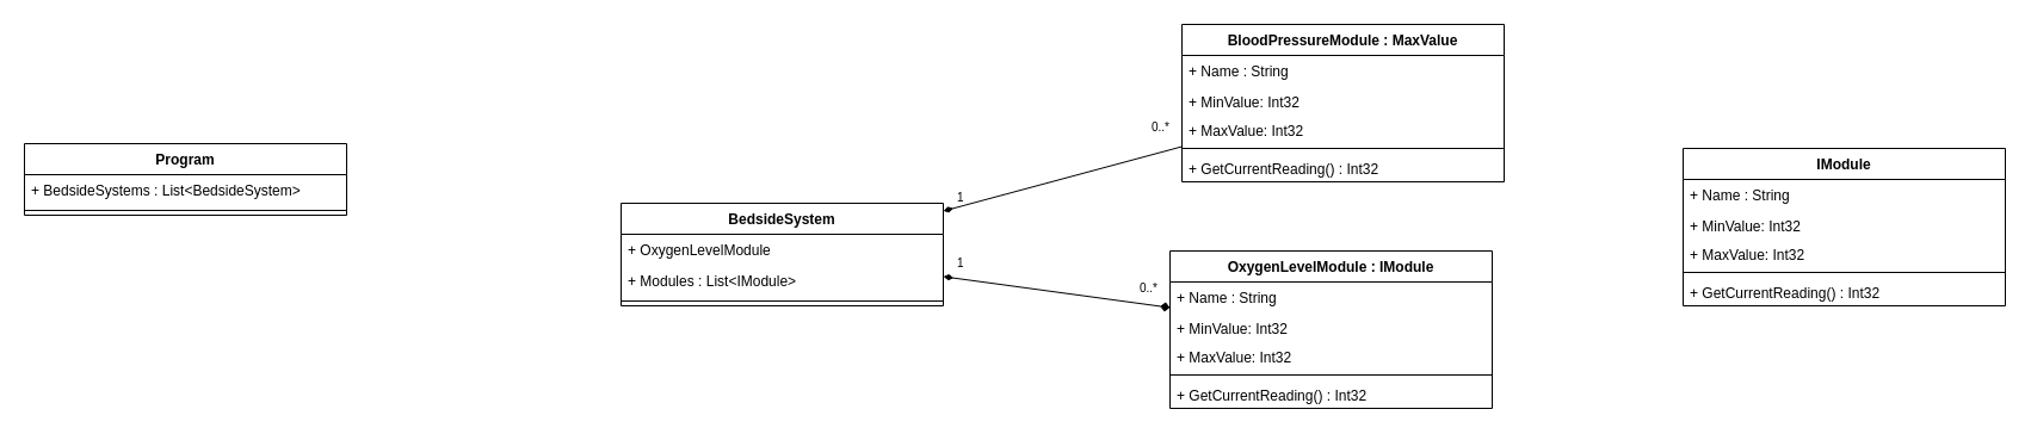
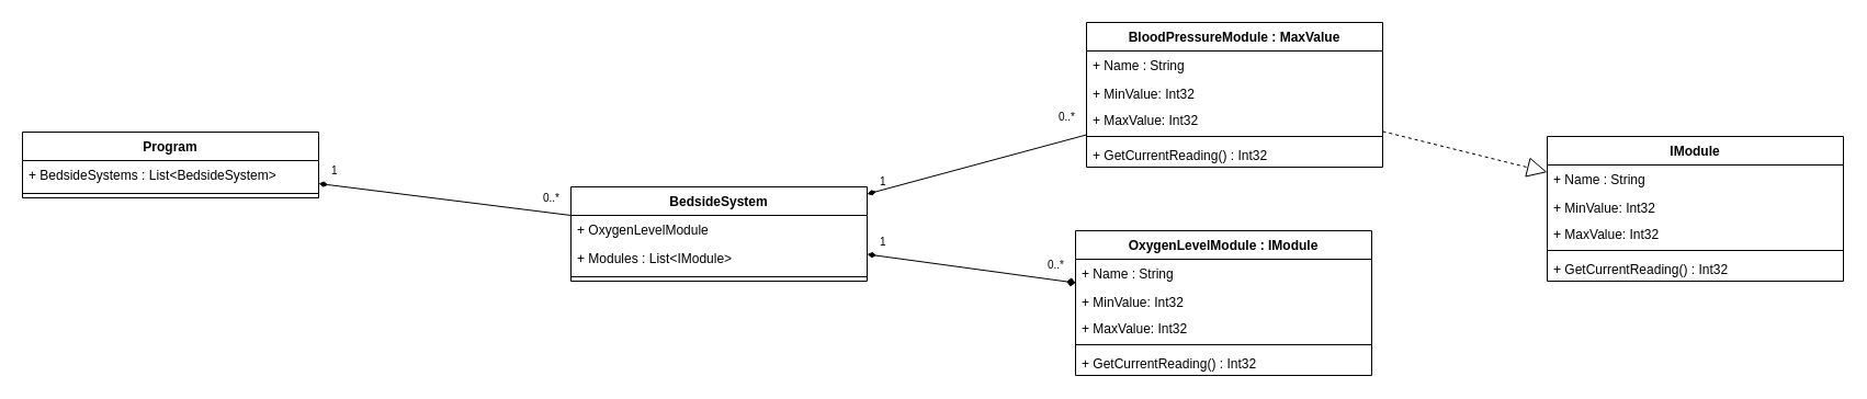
  <mxCell id="0" />
  <mxCell id="1" parent="0" />
  <mxCell id="2" value="BloodPressureModule : MaxValue" style="swimlane;fontStyle=1;align=center;verticalAlign=top;childLayout=stackLayout;horizontal=1;startSize=26;horizontalStack=0;resizeParent=1;resizeParentMax=0;resizeLast=0;collapsible=1;marginBottom=0;" vertex="1" parent="1"><mxGeometry x="990" y="20" width="270" height="132" as="geometry" /></mxCell>
  <mxCell id="3" value="+ Name : String&#10;" style="text;strokeColor=none;fillColor=none;align=left;verticalAlign=top;spacingLeft=4;spacingRight=4;overflow=hidden;rotatable=0;points=[[0,0.5],[1,0.5]];portConstraint=eastwest;" vertex="1" parent="2"><mxGeometry y="26" width="270" height="26" as="geometry" /></mxCell>
  <mxCell id="4" value="+ MinValue: Int32&#10;" style="text;strokeColor=none;fillColor=none;align=left;verticalAlign=top;spacingLeft=4;spacingRight=4;overflow=hidden;rotatable=0;points=[[0,0.5],[1,0.5]];portConstraint=eastwest;" vertex="1" parent="2"><mxGeometry y="52" width="270" height="24" as="geometry" /></mxCell>
  <mxCell id="5" value="+ MaxValue: Int32&#10;" style="text;strokeColor=none;fillColor=none;align=left;verticalAlign=top;spacingLeft=4;spacingRight=4;overflow=hidden;rotatable=0;points=[[0,0.5],[1,0.5]];portConstraint=eastwest;" vertex="1" parent="2"><mxGeometry y="76" width="270" height="24" as="geometry" /></mxCell>
  <mxCell id="6" value="" style="line;strokeWidth=1;fillColor=none;align=left;verticalAlign=middle;spacingTop=-1;spacingLeft=3;spacingRight=3;rotatable=0;labelPosition=right;points=[];portConstraint=eastwest;" vertex="1" parent="2"><mxGeometry y="100" width="270" height="8" as="geometry" /></mxCell>
  <mxCell id="7" value="+ GetCurrentReading() : Int32" style="text;strokeColor=none;fillColor=none;align=left;verticalAlign=top;spacingLeft=4;spacingRight=4;overflow=hidden;rotatable=0;points=[[0,0.5],[1,0.5]];portConstraint=eastwest;" vertex="1" parent="2"><mxGeometry y="108" width="270" height="24" as="geometry" /></mxCell>
  <mxCell id="8" value="BedsideSystem" style="swimlane;fontStyle=1;align=center;verticalAlign=top;childLayout=stackLayout;horizontal=1;startSize=26;horizontalStack=0;resizeParent=1;resizeParentMax=0;resizeLast=0;collapsible=1;marginBottom=0;" vertex="1" parent="1"><mxGeometry x="520" y="170" width="270" height="86" as="geometry" /></mxCell>
  <mxCell id="9" value="+ OxygenLevelModule" style="text;strokeColor=none;fillColor=none;align=left;verticalAlign=top;spacingLeft=4;spacingRight=4;overflow=hidden;rotatable=0;points=[[0,0.5],[1,0.5]];portConstraint=eastwest;" vertex="1" parent="8"><mxGeometry y="26" width="270" height="26" as="geometry" /></mxCell>
  <mxCell id="10" value="+ Modules : List&lt;IModule&gt;&#10;" style="text;strokeColor=none;fillColor=none;align=left;verticalAlign=top;spacingLeft=4;spacingRight=4;overflow=hidden;rotatable=0;points=[[0,0.5],[1,0.5]];portConstraint=eastwest;" vertex="1" parent="8"><mxGeometry y="52" width="270" height="26" as="geometry" /></mxCell>
  <mxCell id="11" value="" style="line;strokeWidth=1;fillColor=none;align=left;verticalAlign=middle;spacingTop=-1;spacingLeft=3;spacingRight=3;rotatable=0;labelPosition=right;points=[];portConstraint=eastwest;" vertex="1" parent="8"><mxGeometry y="78" width="270" height="8" as="geometry" /></mxCell>
  <mxCell id="12" value="Program" style="swimlane;fontStyle=1;align=center;verticalAlign=top;childLayout=stackLayout;horizontal=1;startSize=26;horizontalStack=0;resizeParent=1;resizeParentMax=0;resizeLast=0;collapsible=1;marginBottom=0;" vertex="1" parent="1"><mxGeometry x="20" y="120" width="270" height="60" as="geometry" /></mxCell>
  <mxCell id="13" value="+ BedsideSystems : List&lt;BedsideSystem&gt;&#10;" style="text;strokeColor=none;fillColor=none;align=left;verticalAlign=top;spacingLeft=4;spacingRight=4;overflow=hidden;rotatable=0;points=[[0,0.5],[1,0.5]];portConstraint=eastwest;" vertex="1" parent="12"><mxGeometry y="26" width="270" height="26" as="geometry" /></mxCell>
  <mxCell id="14" value="" style="line;strokeWidth=1;fillColor=none;align=left;verticalAlign=middle;spacingTop=-1;spacingLeft=3;spacingRight=3;rotatable=0;labelPosition=right;points=[];portConstraint=eastwest;" vertex="1" parent="12"><mxGeometry y="52" width="270" height="8" as="geometry" /></mxCell>
+ <mxCell id="15" value="" style="endArrow=none;html=1;startArrow=diamondThin;startFill=1;" edge="1" parent="1" source="12" target="8"><mxGeometry relative="1" as="geometry"><mxPoint x="310" y="270" as="sourcePoint" /><mxPoint x="470" y="270" as="targetPoint" /></mxGeometry></mxCell>
+ <mxCell id="16" value="1" style="resizable=0;html=1;align=left;verticalAlign=bottom;labelBackgroundColor=#ffffff;fontSize=10;" connectable="0" vertex="1" parent="15"><mxGeometry x="-1" relative="1" as="geometry"><mxPoint x="9.8" y="-3.71" as="offset" /></mxGeometry></mxCell>
+ <mxCell id="17" value="0..*" style="resizable=0;html=1;align=right;verticalAlign=bottom;labelBackgroundColor=#ffffff;fontSize=10;" connectable="0" vertex="1" parent="15"><mxGeometry x="1" relative="1" as="geometry"><mxPoint x="-9.88" y="-8.28" as="offset" /></mxGeometry></mxCell>
  <mxCell id="18" value="" style="endArrow=none;html=1;startArrow=diamondThin;startFill=1;" edge="1" parent="1" source="8" target="2"><mxGeometry relative="1" as="geometry"><mxPoint x="920" y="240" as="sourcePoint" /><mxPoint x="1150" y="268.98" as="targetPoint" /></mxGeometry></mxCell>
  <mxCell id="19" value="1" style="resizable=0;html=1;align=left;verticalAlign=bottom;labelBackgroundColor=#ffffff;fontSize=10;" connectable="0" vertex="1" parent="18"><mxGeometry x="-1" relative="1" as="geometry"><mxPoint x="9.8" y="-3.71" as="offset" /></mxGeometry></mxCell>
  <mxCell id="20" value="0..*" style="resizable=0;html=1;align=right;verticalAlign=bottom;labelBackgroundColor=#ffffff;fontSize=10;" connectable="0" vertex="1" parent="18"><mxGeometry x="1" relative="1" as="geometry"><mxPoint x="-9.88" y="-8.28" as="offset" /></mxGeometry></mxCell>
  <mxCell id="21" value="IModule" style="swimlane;fontStyle=1;align=center;verticalAlign=top;childLayout=stackLayout;horizontal=1;startSize=26;horizontalStack=0;resizeParent=1;resizeParentMax=0;resizeLast=0;collapsible=1;marginBottom=0;" vertex="1" parent="1"><mxGeometry x="1410" y="124" width="270" height="132" as="geometry" /></mxCell>
  <mxCell id="22" value="+ Name : String&#10;" style="text;strokeColor=none;fillColor=none;align=left;verticalAlign=top;spacingLeft=4;spacingRight=4;overflow=hidden;rotatable=0;points=[[0,0.5],[1,0.5]];portConstraint=eastwest;" vertex="1" parent="21"><mxGeometry y="26" width="270" height="26" as="geometry" /></mxCell>
  <mxCell id="23" value="+ MinValue: Int32&#10;" style="text;strokeColor=none;fillColor=none;align=left;verticalAlign=top;spacingLeft=4;spacingRight=4;overflow=hidden;rotatable=0;points=[[0,0.5],[1,0.5]];portConstraint=eastwest;" vertex="1" parent="21"><mxGeometry y="52" width="270" height="24" as="geometry" /></mxCell>
  <mxCell id="24" value="+ MaxValue: Int32&#10;" style="text;strokeColor=none;fillColor=none;align=left;verticalAlign=top;spacingLeft=4;spacingRight=4;overflow=hidden;rotatable=0;points=[[0,0.5],[1,0.5]];portConstraint=eastwest;" vertex="1" parent="21"><mxGeometry y="76" width="270" height="24" as="geometry" /></mxCell>
  <mxCell id="25" value="" style="line;strokeWidth=1;fillColor=none;align=left;verticalAlign=middle;spacingTop=-1;spacingLeft=3;spacingRight=3;rotatable=0;labelPosition=right;points=[];portConstraint=eastwest;" vertex="1" parent="21"><mxGeometry y="100" width="270" height="8" as="geometry" /></mxCell>
  <mxCell id="26" value="+ GetCurrentReading() : Int32" style="text;strokeColor=none;fillColor=none;align=left;verticalAlign=top;spacingLeft=4;spacingRight=4;overflow=hidden;rotatable=0;points=[[0,0.5],[1,0.5]];portConstraint=eastwest;" vertex="1" parent="21"><mxGeometry y="108" width="270" height="24" as="geometry" /></mxCell>
+ <mxCell id="27" value="" style="endArrow=block;endSize=16;endFill=0;html=1;dashed=1;" edge="1" parent="1" source="2" target="21"><mxGeometry width="160" relative="1" as="geometry"><mxPoint x="1510" y="400" as="sourcePoint" /><mxPoint x="1470" y="370" as="targetPoint" /></mxGeometry></mxCell>
  <mxCell id="28" value="OxygenLevelModule : IModule" style="swimlane;fontStyle=1;align=center;verticalAlign=top;childLayout=stackLayout;horizontal=1;startSize=26;horizontalStack=0;resizeParent=1;resizeParentMax=0;resizeLast=0;collapsible=1;marginBottom=0;" vertex="1" parent="1"><mxGeometry x="980" y="210" width="270" height="132" as="geometry" /></mxCell>
  <mxCell id="29" value="+ Name : String&#10;" style="text;strokeColor=none;fillColor=none;align=left;verticalAlign=top;spacingLeft=4;spacingRight=4;overflow=hidden;rotatable=0;points=[[0,0.5],[1,0.5]];portConstraint=eastwest;" vertex="1" parent="28"><mxGeometry y="26" width="270" height="26" as="geometry" /></mxCell>
  <mxCell id="30" value="+ MinValue: Int32&#10;" style="text;strokeColor=none;fillColor=none;align=left;verticalAlign=top;spacingLeft=4;spacingRight=4;overflow=hidden;rotatable=0;points=[[0,0.5],[1,0.5]];portConstraint=eastwest;" vertex="1" parent="28"><mxGeometry y="52" width="270" height="24" as="geometry" /></mxCell>
  <mxCell id="31" value="+ MaxValue: Int32&#10;" style="text;strokeColor=none;fillColor=none;align=left;verticalAlign=top;spacingLeft=4;spacingRight=4;overflow=hidden;rotatable=0;points=[[0,0.5],[1,0.5]];portConstraint=eastwest;" vertex="1" parent="28"><mxGeometry y="76" width="270" height="24" as="geometry" /></mxCell>
  <mxCell id="32" value="" style="line;strokeWidth=1;fillColor=none;align=left;verticalAlign=middle;spacingTop=-1;spacingLeft=3;spacingRight=3;rotatable=0;labelPosition=right;points=[];portConstraint=eastwest;" vertex="1" parent="28"><mxGeometry y="100" width="270" height="8" as="geometry" /></mxCell>
  <mxCell id="33" value="+ GetCurrentReading() : Int32" style="text;strokeColor=none;fillColor=none;align=left;verticalAlign=top;spacingLeft=4;spacingRight=4;overflow=hidden;rotatable=0;points=[[0,0.5],[1,0.5]];portConstraint=eastwest;" vertex="1" parent="28"><mxGeometry y="108" width="270" height="24" as="geometry" /></mxCell>
  <mxCell id="34" value="" style="endArrow=diamond;html=1;startArrow=diamondThin;startFill=1;" edge="1" parent="1" source="8" target="28"><mxGeometry relative="1" as="geometry"><mxPoint x="800" y="186.521" as="sourcePoint" /><mxPoint x="1000" y="132.479" as="targetPoint" /></mxGeometry></mxCell>
  <mxCell id="35" value="1" style="resizable=0;html=1;align=left;verticalAlign=bottom;labelBackgroundColor=#ffffff;fontSize=10;" connectable="0" vertex="1" parent="34"><mxGeometry x="-1" relative="1" as="geometry"><mxPoint x="9.8" y="-3.71" as="offset" /></mxGeometry></mxCell>
  <mxCell id="36" value="0..*" style="resizable=0;html=1;align=right;verticalAlign=bottom;labelBackgroundColor=#ffffff;fontSize=10;" connectable="0" vertex="1" parent="34"><mxGeometry x="1" relative="1" as="geometry"><mxPoint x="-9.88" y="-8.28" as="offset" /></mxGeometry></mxCell>
